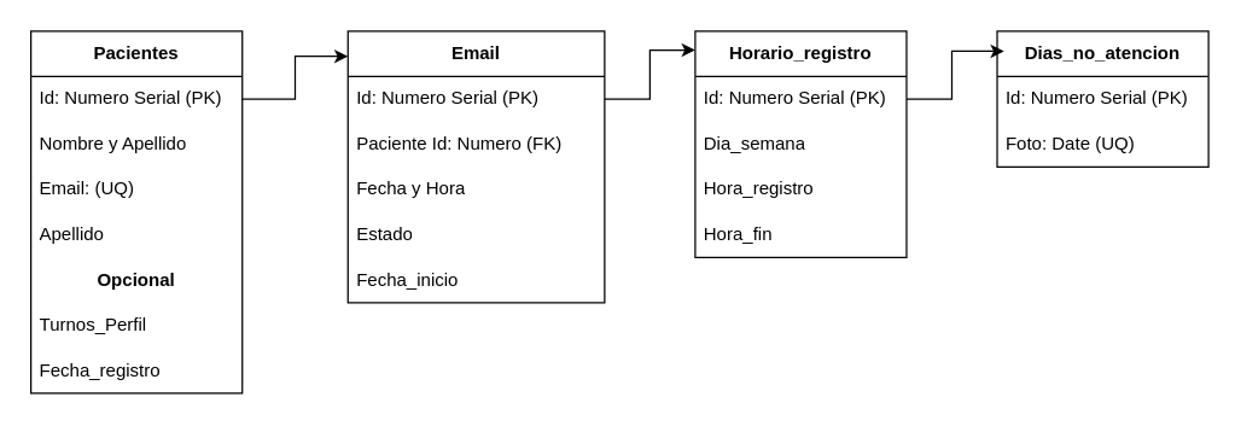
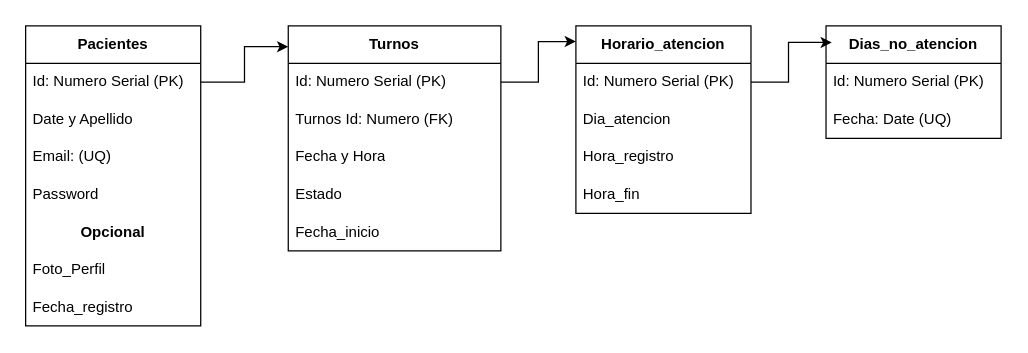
  <mxCell id="0" />
  <mxCell id="1" parent="0" />
  <mxCell id="2" value="&lt;b&gt;Pacientes&lt;/b&gt;" style="swimlane;fontStyle=0;childLayout=stackLayout;horizontal=1;startSize=30;horizontalStack=0;resizeParent=1;resizeParentMax=0;resizeLast=0;collapsible=1;marginBottom=0;whiteSpace=wrap;html=1;" vertex="1" parent="1"><mxGeometry x="20" y="20" width="140" height="240" as="geometry" /></mxCell>
  <mxCell id="3" value="&lt;div&gt;Id: Numero Serial (PK)&lt;/div&gt;" style="text;strokeColor=none;fillColor=none;align=left;verticalAlign=middle;spacingLeft=4;spacingRight=4;overflow=hidden;points=[[0,0.5],[1,0.5]];portConstraint=eastwest;rotatable=0;whiteSpace=wrap;html=1;" vertex="1" parent="2"><mxGeometry y="30" width="140" height="30" as="geometry" /></mxCell>
- <mxCell id="4" value="Nombre y Apellido" style="text;strokeColor=none;fillColor=none;align=left;verticalAlign=middle;spacingLeft=4;spacingRight=4;overflow=hidden;points=[[0,0.5],[1,0.5]];portConstraint=eastwest;rotatable=0;whiteSpace=wrap;html=1;" vertex="1" parent="2"><mxGeometry y="60" width="140" height="30" as="geometry" /></mxCell>
+ <mxCell id="4" value="Date y Apellido" style="text;strokeColor=none;fillColor=none;align=left;verticalAlign=middle;spacingLeft=4;spacingRight=4;overflow=hidden;points=[[0,0.5],[1,0.5]];portConstraint=eastwest;rotatable=0;whiteSpace=wrap;html=1;" vertex="1" parent="2"><mxGeometry y="60" width="140" height="30" as="geometry" /></mxCell>
  <mxCell id="5" value="Email: (UQ)" style="text;strokeColor=none;fillColor=none;align=left;verticalAlign=middle;spacingLeft=4;spacingRight=4;overflow=hidden;points=[[0,0.5],[1,0.5]];portConstraint=eastwest;rotatable=0;whiteSpace=wrap;html=1;" vertex="1" parent="2"><mxGeometry y="90" width="140" height="30" as="geometry" /></mxCell>
- <mxCell id="6" value="&lt;div&gt;Apellido&lt;/div&gt;" style="text;strokeColor=none;fillColor=none;align=left;verticalAlign=middle;spacingLeft=4;spacingRight=4;overflow=hidden;points=[[0,0.5],[1,0.5]];portConstraint=eastwest;rotatable=0;whiteSpace=wrap;html=1;" vertex="1" parent="2"><mxGeometry y="120" width="140" height="30" as="geometry" /></mxCell>
+ <mxCell id="6" value="&lt;div&gt;Password&lt;/div&gt;" style="text;strokeColor=none;fillColor=none;align=left;verticalAlign=middle;spacingLeft=4;spacingRight=4;overflow=hidden;points=[[0,0.5],[1,0.5]];portConstraint=eastwest;rotatable=0;whiteSpace=wrap;html=1;" vertex="1" parent="2"><mxGeometry y="120" width="140" height="30" as="geometry" /></mxCell>
  <mxCell id="7" value="&lt;div align=&quot;center&quot;&gt;&lt;b&gt;Opcional&lt;/b&gt;&lt;/div&gt;" style="text;strokeColor=none;fillColor=none;align=center;verticalAlign=middle;spacingLeft=4;spacingRight=4;overflow=hidden;points=[[0,0.5],[1,0.5]];portConstraint=eastwest;rotatable=0;whiteSpace=wrap;html=1;" vertex="1" parent="2"><mxGeometry y="150" width="140" height="30" as="geometry" /></mxCell>
- <mxCell id="8" value="Turnos_Perfil" style="text;strokeColor=none;fillColor=none;align=left;verticalAlign=middle;spacingLeft=4;spacingRight=4;overflow=hidden;points=[[0,0.5],[1,0.5]];portConstraint=eastwest;rotatable=0;whiteSpace=wrap;html=1;" vertex="1" parent="2"><mxGeometry y="180" width="140" height="30" as="geometry" /></mxCell>
+ <mxCell id="8" value="Foto_Perfil" style="text;strokeColor=none;fillColor=none;align=left;verticalAlign=middle;spacingLeft=4;spacingRight=4;overflow=hidden;points=[[0,0.5],[1,0.5]];portConstraint=eastwest;rotatable=0;whiteSpace=wrap;html=1;" vertex="1" parent="2"><mxGeometry y="180" width="140" height="30" as="geometry" /></mxCell>
  <mxCell id="9" value="Fecha_registro" style="text;strokeColor=none;fillColor=none;align=left;verticalAlign=middle;spacingLeft=4;spacingRight=4;overflow=hidden;points=[[0,0.5],[1,0.5]];portConstraint=eastwest;rotatable=0;whiteSpace=wrap;html=1;" vertex="1" parent="2"><mxGeometry y="210" width="140" height="30" as="geometry" /></mxCell>
- <mxCell id="10" value="&lt;b&gt;Email&lt;/b&gt;" style="swimlane;fontStyle=0;childLayout=stackLayout;horizontal=1;startSize=30;horizontalStack=0;resizeParent=1;resizeParentMax=0;resizeLast=0;collapsible=1;marginBottom=0;whiteSpace=wrap;html=1;" vertex="1" parent="1"><mxGeometry x="230" y="20" width="170" height="180" as="geometry" /></mxCell>
+ <mxCell id="10" value="&lt;b&gt;Turnos&lt;/b&gt;" style="swimlane;fontStyle=0;childLayout=stackLayout;horizontal=1;startSize=30;horizontalStack=0;resizeParent=1;resizeParentMax=0;resizeLast=0;collapsible=1;marginBottom=0;whiteSpace=wrap;html=1;" vertex="1" parent="1"><mxGeometry x="230" y="20" width="170" height="180" as="geometry" /></mxCell>
  <mxCell id="11" value="Id: Numero Serial (PK)" style="text;strokeColor=none;fillColor=none;align=left;verticalAlign=middle;spacingLeft=4;spacingRight=4;overflow=hidden;points=[[0,0.5],[1,0.5]];portConstraint=eastwest;rotatable=0;whiteSpace=wrap;html=1;" vertex="1" parent="10"><mxGeometry y="30" width="170" height="30" as="geometry" /></mxCell>
- <mxCell id="12" value="Paciente Id: Numero (FK)" style="text;strokeColor=none;fillColor=none;align=left;verticalAlign=middle;spacingLeft=4;spacingRight=4;overflow=hidden;points=[[0,0.5],[1,0.5]];portConstraint=eastwest;rotatable=0;whiteSpace=wrap;html=1;" vertex="1" parent="10"><mxGeometry y="60" width="170" height="30" as="geometry" /></mxCell>
+ <mxCell id="12" value="Turnos Id: Numero (FK)" style="text;strokeColor=none;fillColor=none;align=left;verticalAlign=middle;spacingLeft=4;spacingRight=4;overflow=hidden;points=[[0,0.5],[1,0.5]];portConstraint=eastwest;rotatable=0;whiteSpace=wrap;html=1;" vertex="1" parent="10"><mxGeometry y="60" width="170" height="30" as="geometry" /></mxCell>
  <mxCell id="13" value="Fecha y Hora" style="text;strokeColor=none;fillColor=none;align=left;verticalAlign=middle;spacingLeft=4;spacingRight=4;overflow=hidden;points=[[0,0.5],[1,0.5]];portConstraint=eastwest;rotatable=0;whiteSpace=wrap;html=1;" vertex="1" parent="10"><mxGeometry y="90" width="170" height="30" as="geometry" /></mxCell>
  <mxCell id="14" value="Estado" style="text;strokeColor=none;fillColor=none;align=left;verticalAlign=middle;spacingLeft=4;spacingRight=4;overflow=hidden;points=[[0,0.5],[1,0.5]];portConstraint=eastwest;rotatable=0;whiteSpace=wrap;html=1;" vertex="1" parent="10"><mxGeometry y="120" width="170" height="30" as="geometry" /></mxCell>
  <mxCell id="15" value="Fecha_inicio" style="text;strokeColor=none;fillColor=none;align=left;verticalAlign=middle;spacingLeft=4;spacingRight=4;overflow=hidden;points=[[0,0.5],[1,0.5]];portConstraint=eastwest;rotatable=0;whiteSpace=wrap;html=1;" vertex="1" parent="10"><mxGeometry y="150" width="170" height="30" as="geometry" /></mxCell>
- <mxCell id="16" value="&lt;b&gt;Horario_registro&lt;/b&gt;" style="swimlane;fontStyle=0;childLayout=stackLayout;horizontal=1;startSize=30;horizontalStack=0;resizeParent=1;resizeParentMax=0;resizeLast=0;collapsible=1;marginBottom=0;whiteSpace=wrap;html=1;" vertex="1" parent="1"><mxGeometry x="460" y="20" width="140" height="150" as="geometry" /></mxCell>
+ <mxCell id="16" value="&lt;b&gt;Horario_atencion&lt;/b&gt;" style="swimlane;fontStyle=0;childLayout=stackLayout;horizontal=1;startSize=30;horizontalStack=0;resizeParent=1;resizeParentMax=0;resizeLast=0;collapsible=1;marginBottom=0;whiteSpace=wrap;html=1;" vertex="1" parent="1"><mxGeometry x="460" y="20" width="140" height="150" as="geometry" /></mxCell>
  <mxCell id="17" value="Id: Numero Serial (PK)" style="text;strokeColor=none;fillColor=none;align=left;verticalAlign=middle;spacingLeft=4;spacingRight=4;overflow=hidden;points=[[0,0.5],[1,0.5]];portConstraint=eastwest;rotatable=0;whiteSpace=wrap;html=1;" vertex="1" parent="16"><mxGeometry y="30" width="140" height="30" as="geometry" /></mxCell>
- <mxCell id="18" value="Dia_semana" style="text;strokeColor=none;fillColor=none;align=left;verticalAlign=middle;spacingLeft=4;spacingRight=4;overflow=hidden;points=[[0,0.5],[1,0.5]];portConstraint=eastwest;rotatable=0;whiteSpace=wrap;html=1;" vertex="1" parent="16"><mxGeometry y="60" width="140" height="30" as="geometry" /></mxCell>
+ <mxCell id="18" value="Dia_atencion" style="text;strokeColor=none;fillColor=none;align=left;verticalAlign=middle;spacingLeft=4;spacingRight=4;overflow=hidden;points=[[0,0.5],[1,0.5]];portConstraint=eastwest;rotatable=0;whiteSpace=wrap;html=1;" vertex="1" parent="16"><mxGeometry y="60" width="140" height="30" as="geometry" /></mxCell>
  <mxCell id="19" value="Hora_registro" style="text;strokeColor=none;fillColor=none;align=left;verticalAlign=middle;spacingLeft=4;spacingRight=4;overflow=hidden;points=[[0,0.5],[1,0.5]];portConstraint=eastwest;rotatable=0;whiteSpace=wrap;html=1;" vertex="1" parent="16"><mxGeometry y="90" width="140" height="30" as="geometry" /></mxCell>
  <mxCell id="20" value="Hora_fin" style="text;strokeColor=none;fillColor=none;align=left;verticalAlign=middle;spacingLeft=4;spacingRight=4;overflow=hidden;points=[[0,0.5],[1,0.5]];portConstraint=eastwest;rotatable=0;whiteSpace=wrap;html=1;" vertex="1" parent="16"><mxGeometry y="120" width="140" height="30" as="geometry" /></mxCell>
  <mxCell id="21" value="&lt;b&gt;Dias_no_atencion&lt;/b&gt;" style="swimlane;fontStyle=0;childLayout=stackLayout;horizontal=1;startSize=30;horizontalStack=0;resizeParent=1;resizeParentMax=0;resizeLast=0;collapsible=1;marginBottom=0;whiteSpace=wrap;html=1;" vertex="1" parent="1"><mxGeometry x="660" y="20" width="140" height="90" as="geometry" /></mxCell>
  <mxCell id="22" value="Id: Numero Serial (PK)" style="text;strokeColor=none;fillColor=none;align=left;verticalAlign=middle;spacingLeft=4;spacingRight=4;overflow=hidden;points=[[0,0.5],[1,0.5]];portConstraint=eastwest;rotatable=0;whiteSpace=wrap;html=1;" vertex="1" parent="21"><mxGeometry y="30" width="140" height="30" as="geometry" /></mxCell>
- <mxCell id="23" value="Foto: Date (UQ)" style="text;strokeColor=none;fillColor=none;align=left;verticalAlign=middle;spacingLeft=4;spacingRight=4;overflow=hidden;points=[[0,0.5],[1,0.5]];portConstraint=eastwest;rotatable=0;whiteSpace=wrap;html=1;" vertex="1" parent="21"><mxGeometry y="60" width="140" height="30" as="geometry" /></mxCell>
+ <mxCell id="23" value="Fecha: Date (UQ)" style="text;strokeColor=none;fillColor=none;align=left;verticalAlign=middle;spacingLeft=4;spacingRight=4;overflow=hidden;points=[[0,0.5],[1,0.5]];portConstraint=eastwest;rotatable=0;whiteSpace=wrap;html=1;" vertex="1" parent="21"><mxGeometry y="60" width="140" height="30" as="geometry" /></mxCell>
  <mxCell id="24" style="edgeStyle=orthogonalEdgeStyle;rounded=0;orthogonalLoop=1;jettySize=auto;html=1;exitX=1;exitY=0.5;exitDx=0;exitDy=0;entryX=0;entryY=0.093;entryDx=0;entryDy=0;entryPerimeter=0;" edge="1" parent="1" source="3" target="10"><mxGeometry relative="1" as="geometry" /></mxCell>
  <mxCell id="25" style="edgeStyle=orthogonalEdgeStyle;rounded=0;orthogonalLoop=1;jettySize=auto;html=1;exitX=1;exitY=0.5;exitDx=0;exitDy=0;entryX=0;entryY=0.084;entryDx=0;entryDy=0;entryPerimeter=0;" edge="1" parent="1" source="11" target="16"><mxGeometry relative="1" as="geometry" /></mxCell>
  <mxCell id="26" style="edgeStyle=orthogonalEdgeStyle;rounded=0;orthogonalLoop=1;jettySize=auto;html=1;exitX=1;exitY=0.5;exitDx=0;exitDy=0;entryX=0.033;entryY=0.148;entryDx=0;entryDy=0;entryPerimeter=0;" edge="1" parent="1" source="17" target="21"><mxGeometry relative="1" as="geometry" /></mxCell>
